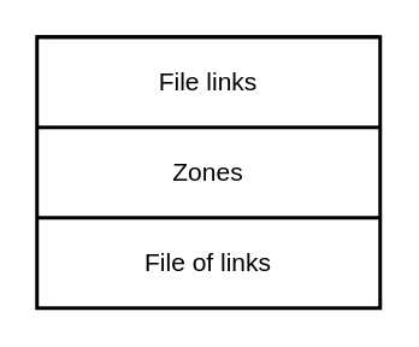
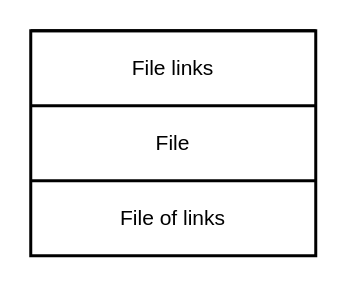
  <mxCell id="0" />
  <mxCell id="1" parent="0" />
  <mxCell id="2" value="" style="rounded=0;whiteSpace=wrap;html=1;fillColor=none;strokeWidth=2;" parent="1" vertex="1"><mxGeometry x="20" y="20" width="190" height="150" as="geometry" /></mxCell>
  <mxCell id="3" value="" style="group" parent="1" vertex="1" connectable="0"><mxGeometry x="20" y="120" width="190" height="50" as="geometry" /></mxCell>
  <mxCell id="4" value="&lt;font style=&quot;font-size: 14px&quot;&gt;File of links&lt;/font&gt;" style="text;html=1;strokeColor=none;fillColor=none;align=center;verticalAlign=middle;whiteSpace=wrap;rounded=0;" parent="3" vertex="1"><mxGeometry width="190" height="50" as="geometry" /></mxCell>
  <mxCell id="5" value="" style="endArrow=none;html=1;exitX=0;exitY=0;exitDx=0;exitDy=0;entryX=1;entryY=0;entryDx=0;entryDy=0;strokeWidth=2;" parent="3" source="4" target="4" edge="1"><mxGeometry width="50" height="50" relative="1" as="geometry"><mxPoint x="260" y="-10" as="sourcePoint" /><mxPoint x="260" y="-70" as="targetPoint" /></mxGeometry></mxCell>
  <mxCell id="6" value="" style="group" parent="1" vertex="1" connectable="0"><mxGeometry x="20" y="70" width="190" height="50" as="geometry" /></mxCell>
- <mxCell id="7" value="&lt;font style=&quot;font-size: 14px&quot;&gt;Zones&lt;/font&gt;" style="text;html=1;strokeColor=none;fillColor=none;align=center;verticalAlign=middle;whiteSpace=wrap;rounded=0;" parent="6" vertex="1"><mxGeometry width="190" height="50" as="geometry" /></mxCell>
+ <mxCell id="7" value="&lt;font style=&quot;font-size: 14px&quot;&gt;File&lt;/font&gt;" style="text;html=1;strokeColor=none;fillColor=none;align=center;verticalAlign=middle;whiteSpace=wrap;rounded=0;" parent="6" vertex="1"><mxGeometry width="190" height="50" as="geometry" /></mxCell>
  <mxCell id="8" value="" style="endArrow=none;html=1;exitX=0;exitY=0;exitDx=0;exitDy=0;entryX=1;entryY=0;entryDx=0;entryDy=0;strokeWidth=2;" parent="6" source="7" target="7" edge="1"><mxGeometry width="50" height="50" relative="1" as="geometry"><mxPoint x="260" y="-10" as="sourcePoint" /><mxPoint x="260" y="-70" as="targetPoint" /></mxGeometry></mxCell>
  <mxCell id="9" value="" style="group" parent="1" vertex="1" connectable="0"><mxGeometry x="20" y="20" width="190" height="50" as="geometry" /></mxCell>
  <mxCell id="10" value="&lt;font style=&quot;font-size: 14px&quot;&gt;File links&lt;/font&gt;" style="text;html=1;strokeColor=none;fillColor=none;align=center;verticalAlign=middle;whiteSpace=wrap;rounded=0;" parent="9" vertex="1"><mxGeometry width="190" height="50" as="geometry" /></mxCell>
  <mxCell id="11" value="" style="endArrow=none;html=1;exitX=0;exitY=0;exitDx=0;exitDy=0;entryX=1;entryY=0;entryDx=0;entryDy=0;strokeWidth=2;" parent="9" source="10" target="10" edge="1"><mxGeometry width="50" height="50" relative="1" as="geometry"><mxPoint x="260" y="-10" as="sourcePoint" /><mxPoint x="260" y="-70" as="targetPoint" /></mxGeometry></mxCell>
